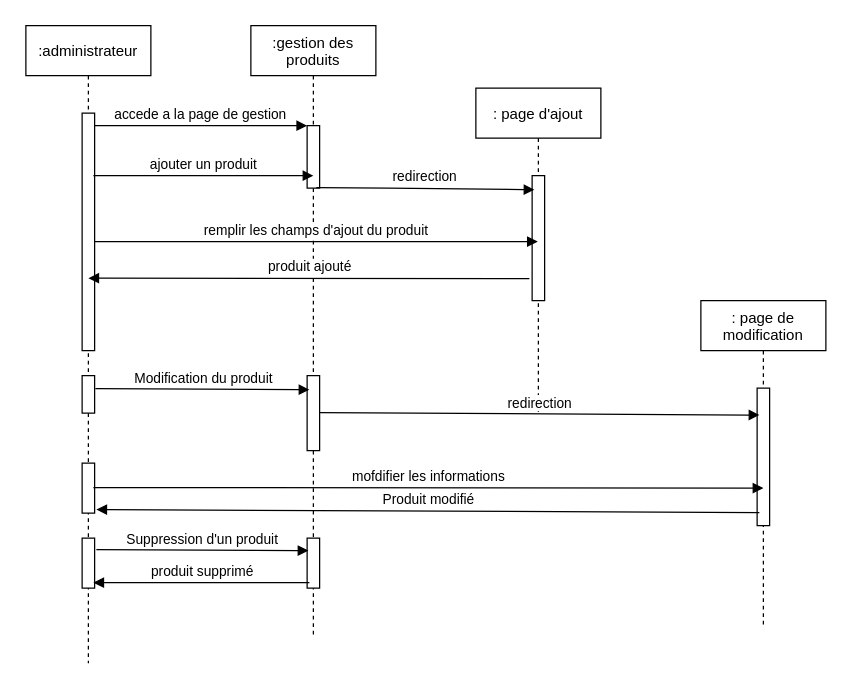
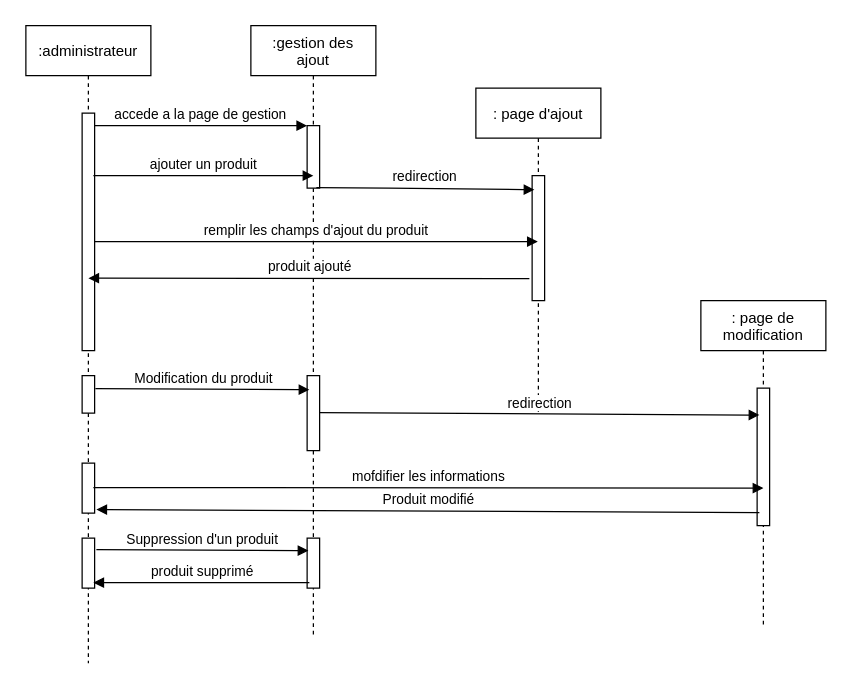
  <mxCell id="0" />
  <mxCell id="1" parent="0" />
  <mxCell id="2" value=":administrateur" style="shape=umlLifeline;perimeter=lifelinePerimeter;container=1;collapsible=0;recursiveResize=0;rounded=0;shadow=0;strokeWidth=1;" parent="1" vertex="1"><mxGeometry x="20" y="20" width="100" height="510" as="geometry" /></mxCell>
  <mxCell id="3" value="" style="points=[];perimeter=orthogonalPerimeter;rounded=0;shadow=0;strokeWidth=1;" parent="2" vertex="1"><mxGeometry x="45" y="70" width="10" height="190" as="geometry" /></mxCell>
  <mxCell id="4" value="" style="html=1;points=[];perimeter=orthogonalPerimeter;" parent="2" vertex="1"><mxGeometry x="45" y="280" width="10" height="30" as="geometry" /></mxCell>
  <mxCell id="5" value="" style="html=1;points=[];perimeter=orthogonalPerimeter;" parent="2" vertex="1"><mxGeometry x="45" y="350" width="10" height="40" as="geometry" /></mxCell>
  <mxCell id="6" value="" style="html=1;points=[];perimeter=orthogonalPerimeter;" parent="2" vertex="1"><mxGeometry x="45" y="410" width="10" height="40" as="geometry" /></mxCell>
- <mxCell id="7" value=":gestion des&#10;produits" style="shape=umlLifeline;perimeter=lifelinePerimeter;container=1;collapsible=0;recursiveResize=0;rounded=0;shadow=0;strokeWidth=1;" parent="1" vertex="1"><mxGeometry x="200" y="20" width="100" height="490" as="geometry" /></mxCell>
+ <mxCell id="7" value=":gestion des&#10;ajout" style="shape=umlLifeline;perimeter=lifelinePerimeter;container=1;collapsible=0;recursiveResize=0;rounded=0;shadow=0;strokeWidth=1;" parent="1" vertex="1"><mxGeometry x="200" y="20" width="100" height="490" as="geometry" /></mxCell>
  <mxCell id="8" value="" style="points=[];perimeter=orthogonalPerimeter;rounded=0;shadow=0;strokeWidth=1;" parent="7" vertex="1"><mxGeometry x="45" y="80" width="10" height="50" as="geometry" /></mxCell>
  <mxCell id="9" value="" style="html=1;points=[];perimeter=orthogonalPerimeter;" parent="7" vertex="1"><mxGeometry x="45" y="280" width="10" height="60" as="geometry" /></mxCell>
  <mxCell id="10" value="" style="html=1;points=[];perimeter=orthogonalPerimeter;" parent="7" vertex="1"><mxGeometry x="45" y="410" width="10" height="40" as="geometry" /></mxCell>
  <mxCell id="11" value="accede a la page de gestion" style="verticalAlign=bottom;endArrow=block;entryX=0;entryY=0;shadow=0;strokeWidth=1;" parent="1" source="3" target="8" edge="1"><mxGeometry relative="1" as="geometry"><mxPoint x="175" y="100" as="sourcePoint" /></mxGeometry></mxCell>
  <mxCell id="12" value="ajouter un produit" style="html=1;verticalAlign=bottom;endArrow=block;rounded=0;exitX=0.9;exitY=0.263;exitDx=0;exitDy=0;exitPerimeter=0;entryX=0.5;entryY=0.8;entryDx=0;entryDy=0;entryPerimeter=0;" parent="1" source="3" target="8" edge="1"><mxGeometry width="80" relative="1" as="geometry"><mxPoint x="100" y="140" as="sourcePoint" /><mxPoint x="240" y="140" as="targetPoint" /></mxGeometry></mxCell>
  <mxCell id="13" value=": page d'ajout" style="shape=umlLifeline;perimeter=lifelinePerimeter;container=1;collapsible=0;recursiveResize=0;rounded=0;shadow=0;strokeWidth=1;" parent="1" vertex="1"><mxGeometry x="380" y="70" width="100" height="260" as="geometry" /></mxCell>
  <mxCell id="14" value="" style="points=[];perimeter=orthogonalPerimeter;rounded=0;shadow=0;strokeWidth=1;" parent="13" vertex="1"><mxGeometry x="45" y="70" width="10" height="100" as="geometry" /></mxCell>
  <mxCell id="15" value="redirection" style="html=1;verticalAlign=bottom;endArrow=block;rounded=0;exitX=0.74;exitY=0.992;exitDx=0;exitDy=0;exitPerimeter=0;entryX=0.18;entryY=0.112;entryDx=0;entryDy=0;entryPerimeter=0;" parent="1" source="8" target="14" edge="1"><mxGeometry width="80" relative="1" as="geometry"><mxPoint x="260" y="150" as="sourcePoint" /><mxPoint x="420" y="150" as="targetPoint" /><Array as="points"><mxPoint x="310" y="150" /></Array></mxGeometry></mxCell>
  <mxCell id="16" value="remplir les champs d'ajout du produit" style="html=1;verticalAlign=bottom;endArrow=block;rounded=0;exitX=0.98;exitY=0.541;exitDx=0;exitDy=0;exitPerimeter=0;" parent="1" source="3" target="13" edge="1"><mxGeometry width="80" relative="1" as="geometry"><mxPoint x="90" y="190" as="sourcePoint" /><mxPoint x="390" y="193" as="targetPoint" /></mxGeometry></mxCell>
  <mxCell id="17" value="produit ajouté" style="html=1;verticalAlign=bottom;endArrow=block;rounded=0;exitX=-0.22;exitY=0.824;exitDx=0;exitDy=0;exitPerimeter=0;entryX=0.5;entryY=0.695;entryDx=0;entryDy=0;entryPerimeter=0;" parent="1" source="14" target="3" edge="1"><mxGeometry width="80" relative="1" as="geometry"><mxPoint x="280" y="260" as="sourcePoint" /><mxPoint x="80" y="222" as="targetPoint" /></mxGeometry></mxCell>
  <mxCell id="18" value="Modification du produit" style="html=1;verticalAlign=bottom;endArrow=block;rounded=0;exitX=1.06;exitY=0.347;exitDx=0;exitDy=0;exitPerimeter=0;entryX=0.18;entryY=0.187;entryDx=0;entryDy=0;entryPerimeter=0;" parent="1" source="4" target="9" edge="1"><mxGeometry width="80" relative="1" as="geometry"><mxPoint x="100" y="310" as="sourcePoint" /><mxPoint x="180" y="310" as="targetPoint" /></mxGeometry></mxCell>
  <mxCell id="19" value=": page de &#10;modification" style="shape=umlLifeline;perimeter=lifelinePerimeter;container=1;collapsible=0;recursiveResize=0;rounded=0;shadow=0;strokeWidth=1;" parent="1" vertex="1"><mxGeometry x="560" y="240" width="100" height="260" as="geometry" /></mxCell>
  <mxCell id="20" value="" style="points=[];perimeter=orthogonalPerimeter;rounded=0;shadow=0;strokeWidth=1;" parent="19" vertex="1"><mxGeometry x="45" y="70" width="10" height="110" as="geometry" /></mxCell>
  <mxCell id="21" value="redirection" style="html=1;verticalAlign=bottom;endArrow=block;rounded=0;exitX=0.98;exitY=0.493;exitDx=0;exitDy=0;exitPerimeter=0;entryX=0.18;entryY=0.196;entryDx=0;entryDy=0;entryPerimeter=0;" parent="1" source="9" target="20" edge="1"><mxGeometry width="80" relative="1" as="geometry"><mxPoint x="270" y="329.5" as="sourcePoint" /><mxPoint x="350" y="329.5" as="targetPoint" /><mxPoint as="offset" /></mxGeometry></mxCell>
  <mxCell id="22" value="mofdifier les informations" style="html=1;verticalAlign=bottom;endArrow=block;rounded=0;exitX=0.9;exitY=0.49;exitDx=0;exitDy=0;exitPerimeter=0;entryX=0.5;entryY=0.727;entryDx=0;entryDy=0;entryPerimeter=0;" parent="1" source="5" target="20" edge="1"><mxGeometry width="80" relative="1" as="geometry"><mxPoint x="100" y="390" as="sourcePoint" /><mxPoint x="600" y="390" as="targetPoint" /></mxGeometry></mxCell>
  <mxCell id="23" value="Produit modifié" style="html=1;verticalAlign=bottom;endArrow=block;rounded=0;exitX=0.18;exitY=0.905;exitDx=0;exitDy=0;exitPerimeter=0;entryX=1.14;entryY=0.93;entryDx=0;entryDy=0;entryPerimeter=0;" parent="1" source="20" target="5" edge="1"><mxGeometry width="80" relative="1" as="geometry"><mxPoint x="400" y="450" as="sourcePoint" /><mxPoint x="130" y="450" as="targetPoint" /></mxGeometry></mxCell>
  <mxCell id="24" value="Suppression d'un produit" style="html=1;verticalAlign=bottom;endArrow=block;rounded=0;exitX=1.14;exitY=0.23;exitDx=0;exitDy=0;exitPerimeter=0;entryX=0.1;entryY=0.25;entryDx=0;entryDy=0;entryPerimeter=0;" parent="1" source="6" target="10" edge="1"><mxGeometry width="80" relative="1" as="geometry"><mxPoint x="90" y="440" as="sourcePoint" /><mxPoint x="170" y="440" as="targetPoint" /></mxGeometry></mxCell>
  <mxCell id="25" value="produit supprimé" style="html=1;verticalAlign=bottom;endArrow=block;rounded=0;entryX=0.9;entryY=0.89;entryDx=0;entryDy=0;entryPerimeter=0;exitX=0.18;exitY=0.89;exitDx=0;exitDy=0;exitPerimeter=0;" parent="1" source="10" target="6" edge="1"><mxGeometry width="80" relative="1" as="geometry"><mxPoint x="150" y="500" as="sourcePoint" /><mxPoint x="230" y="500" as="targetPoint" /></mxGeometry></mxCell>
